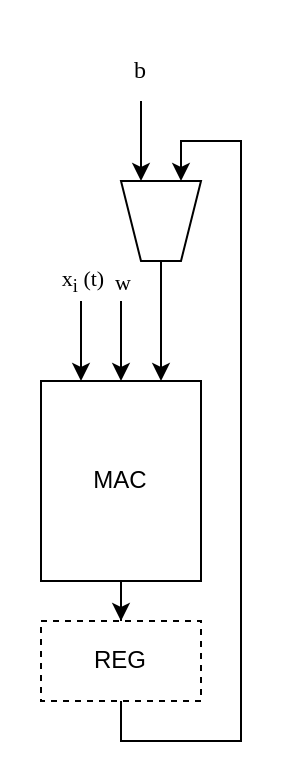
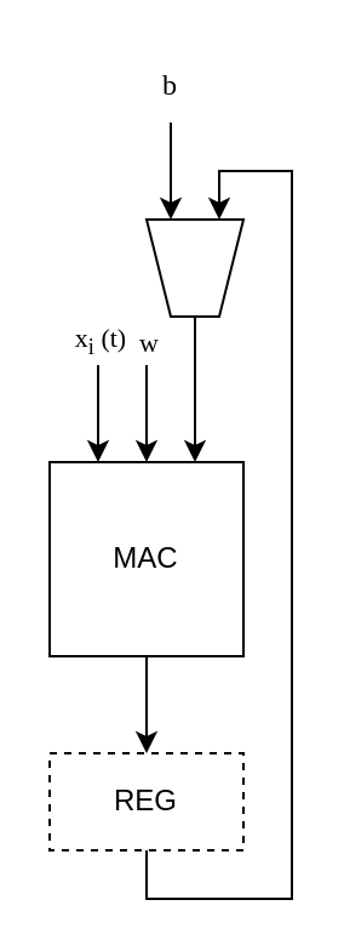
  <mxCell id="0" />
  <mxCell id="1" parent="0" />
  <mxCell id="2" style="edgeStyle=orthogonalEdgeStyle;rounded=0;orthogonalLoop=1;jettySize=auto;html=1;entryX=0.5;entryY=0;entryDx=0;entryDy=0;" edge="1" parent="1" source="3" target="5"><mxGeometry relative="1" as="geometry" /></mxCell>
- <mxCell id="3" value="MAC" style="whiteSpace=wrap;html=1;aspect=fixed;" vertex="1" parent="1"><mxGeometry x="20" y="190" width="80" height="100" as="geometry" /></mxCell>
+ <mxCell id="3" value="MAC" style="whiteSpace=wrap;html=1;aspect=fixed;" vertex="1" parent="1"><mxGeometry x="20" y="190" width="80" height="80" as="geometry" /></mxCell>
  <mxCell id="4" style="edgeStyle=orthogonalEdgeStyle;rounded=0;orthogonalLoop=1;jettySize=auto;html=1;entryX=0.25;entryY=1;entryDx=0;entryDy=0;" edge="1" parent="1" source="5" target="11"><mxGeometry relative="1" as="geometry"><Array as="points"><mxPoint x="60" y="370" /><mxPoint x="120" y="370" /><mxPoint x="120" y="70" /><mxPoint x="90" y="70" /></Array></mxGeometry></mxCell>
  <mxCell id="5" value="REG" style="rounded=0;whiteSpace=wrap;html=1;dashed=1;" vertex="1" parent="1"><mxGeometry x="20" y="310" width="80" height="40" as="geometry" /></mxCell>
  <mxCell id="6" value="" style="endArrow=classic;html=1;rounded=0;entryX=0.25;entryY=0;entryDx=0;entryDy=0;" edge="1" parent="1" target="3"><mxGeometry width="50" height="50" relative="1" as="geometry"><mxPoint x="40" y="150" as="sourcePoint" /><mxPoint x="150" y="200" as="targetPoint" /></mxGeometry></mxCell>
  <mxCell id="7" value="&lt;font face=&quot;Tahoma&quot;&gt;x&lt;sub&gt;i&lt;/sub&gt; (t)&lt;/font&gt;" style="edgeLabel;html=1;align=center;verticalAlign=middle;resizable=0;points=[];" vertex="1" connectable="0" parent="6"><mxGeometry x="-0.624" y="1" relative="1" as="geometry"><mxPoint x="-1" y="-18" as="offset" /></mxGeometry></mxCell>
  <mxCell id="8" value="" style="endArrow=classic;html=1;rounded=0;entryX=0.5;entryY=0;entryDx=0;entryDy=0;" edge="1" parent="1" target="3"><mxGeometry width="50" height="50" relative="1" as="geometry"><mxPoint x="60" y="150" as="sourcePoint" /><mxPoint x="150" y="200" as="targetPoint" /></mxGeometry></mxCell>
  <mxCell id="9" value="&lt;font face=&quot;Tahoma&quot;&gt;w&lt;/font&gt;" style="edgeLabel;html=1;align=center;verticalAlign=middle;resizable=0;points=[];" vertex="1" connectable="0" parent="8"><mxGeometry x="-0.719" y="2" relative="1" as="geometry"><mxPoint x="-2" y="-16" as="offset" /></mxGeometry></mxCell>
  <mxCell id="10" value="" style="endArrow=classic;html=1;rounded=0;entryX=0.75;entryY=0;entryDx=0;entryDy=0;" edge="1" parent="1" target="3"><mxGeometry width="50" height="50" relative="1" as="geometry"><mxPoint x="80" y="90" as="sourcePoint" /><mxPoint x="150" y="200" as="targetPoint" /></mxGeometry></mxCell>
  <mxCell id="11" value="" style="shape=trapezoid;perimeter=trapezoidPerimeter;whiteSpace=wrap;html=1;fixedSize=1;rotation=-180;size=10;" vertex="1" parent="1"><mxGeometry x="60" y="90" width="40" height="40" as="geometry" /></mxCell>
  <mxCell id="12" value="" style="endArrow=classic;html=1;rounded=0;entryX=0.75;entryY=1;entryDx=0;entryDy=0;" edge="1" parent="1" target="11"><mxGeometry width="50" height="50" relative="1" as="geometry"><mxPoint x="70" y="50" as="sourcePoint" /><mxPoint x="90" y="40" as="targetPoint" /></mxGeometry></mxCell>
  <mxCell id="13" value="&lt;font face=&quot;Tahoma&quot;&gt;b&lt;/font&gt;" style="text;html=1;align=center;verticalAlign=middle;whiteSpace=wrap;rounded=0;" vertex="1" parent="1"><mxGeometry x="40" y="20" width="60" height="30" as="geometry" /></mxCell>
